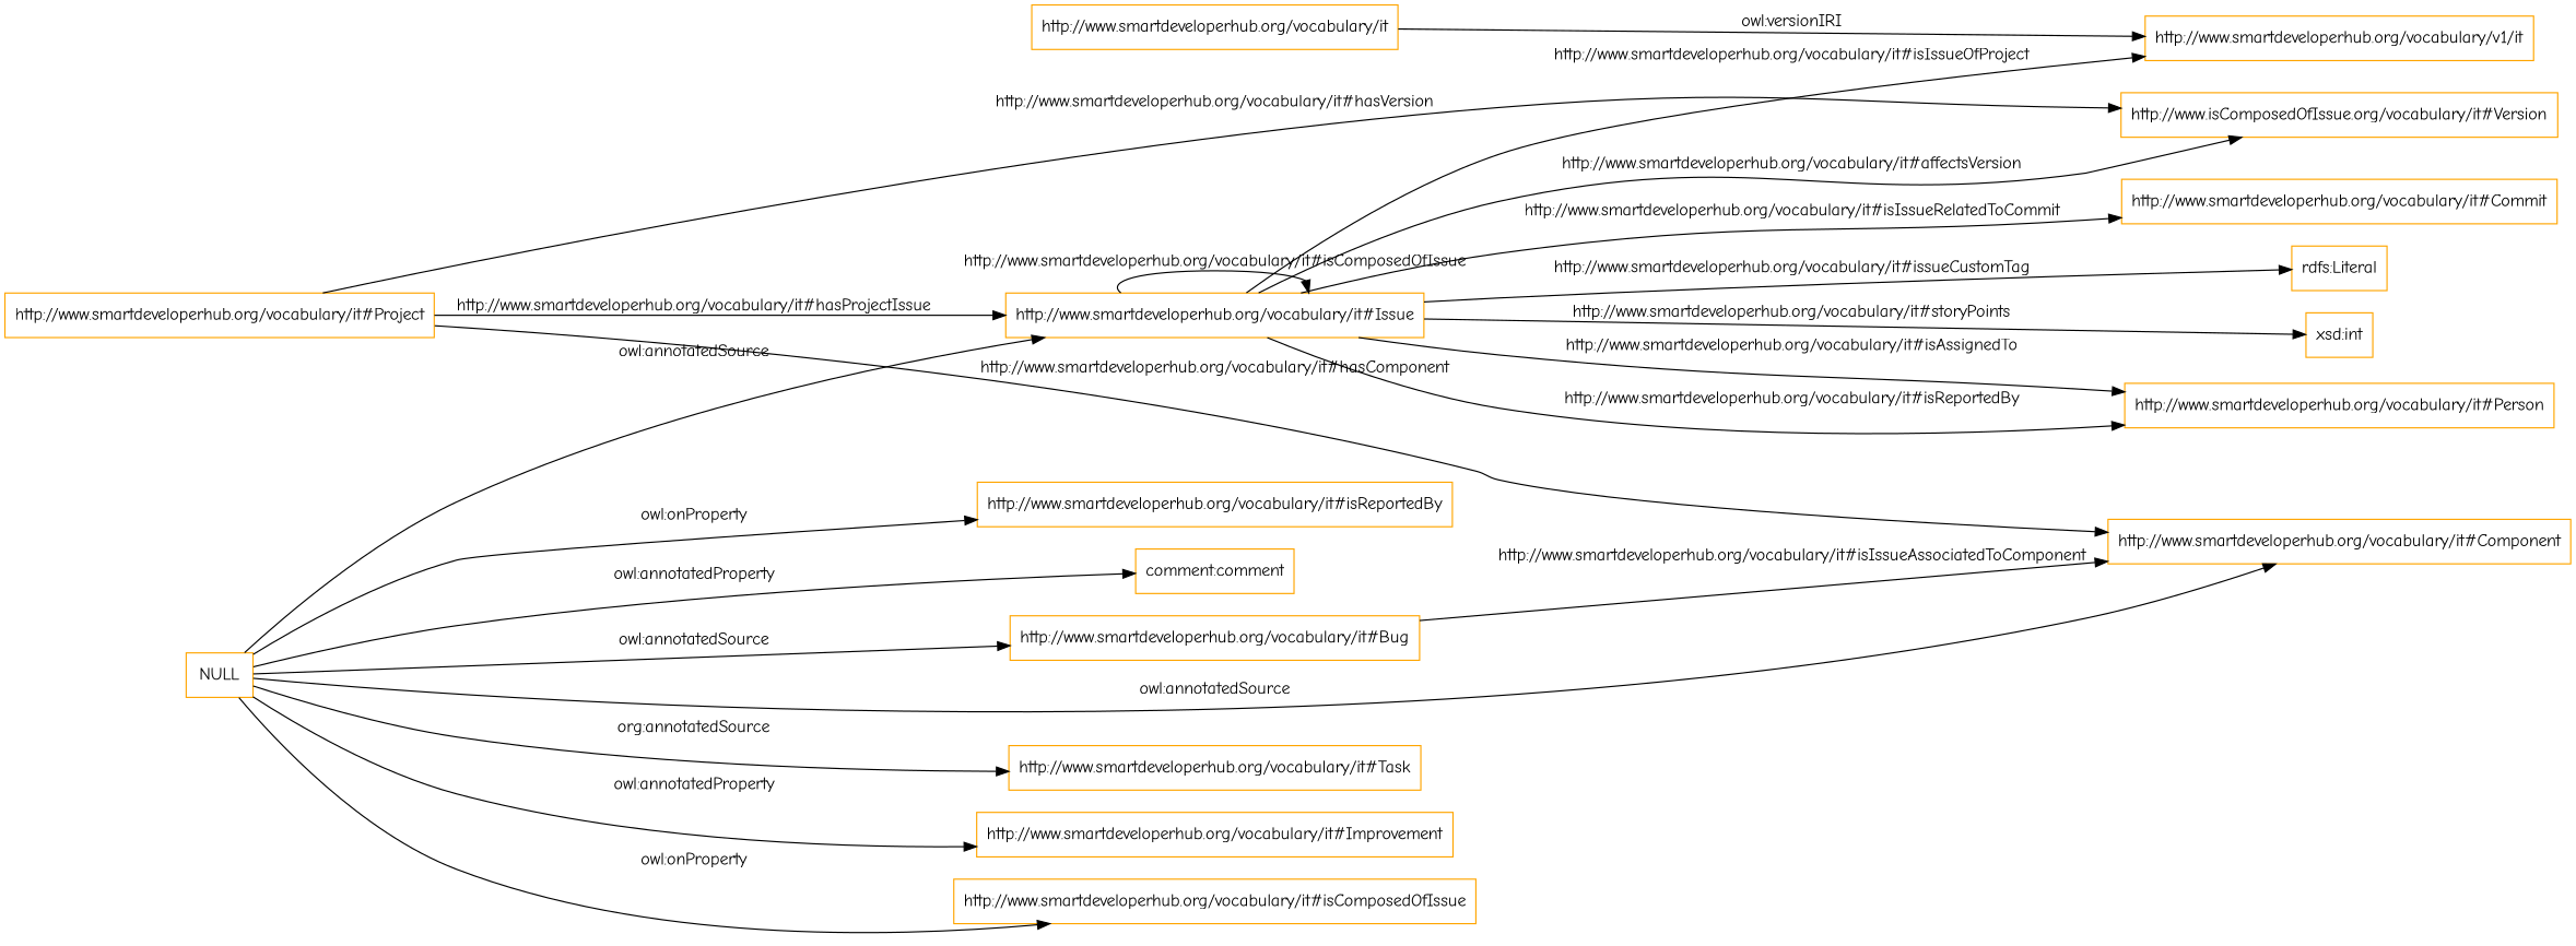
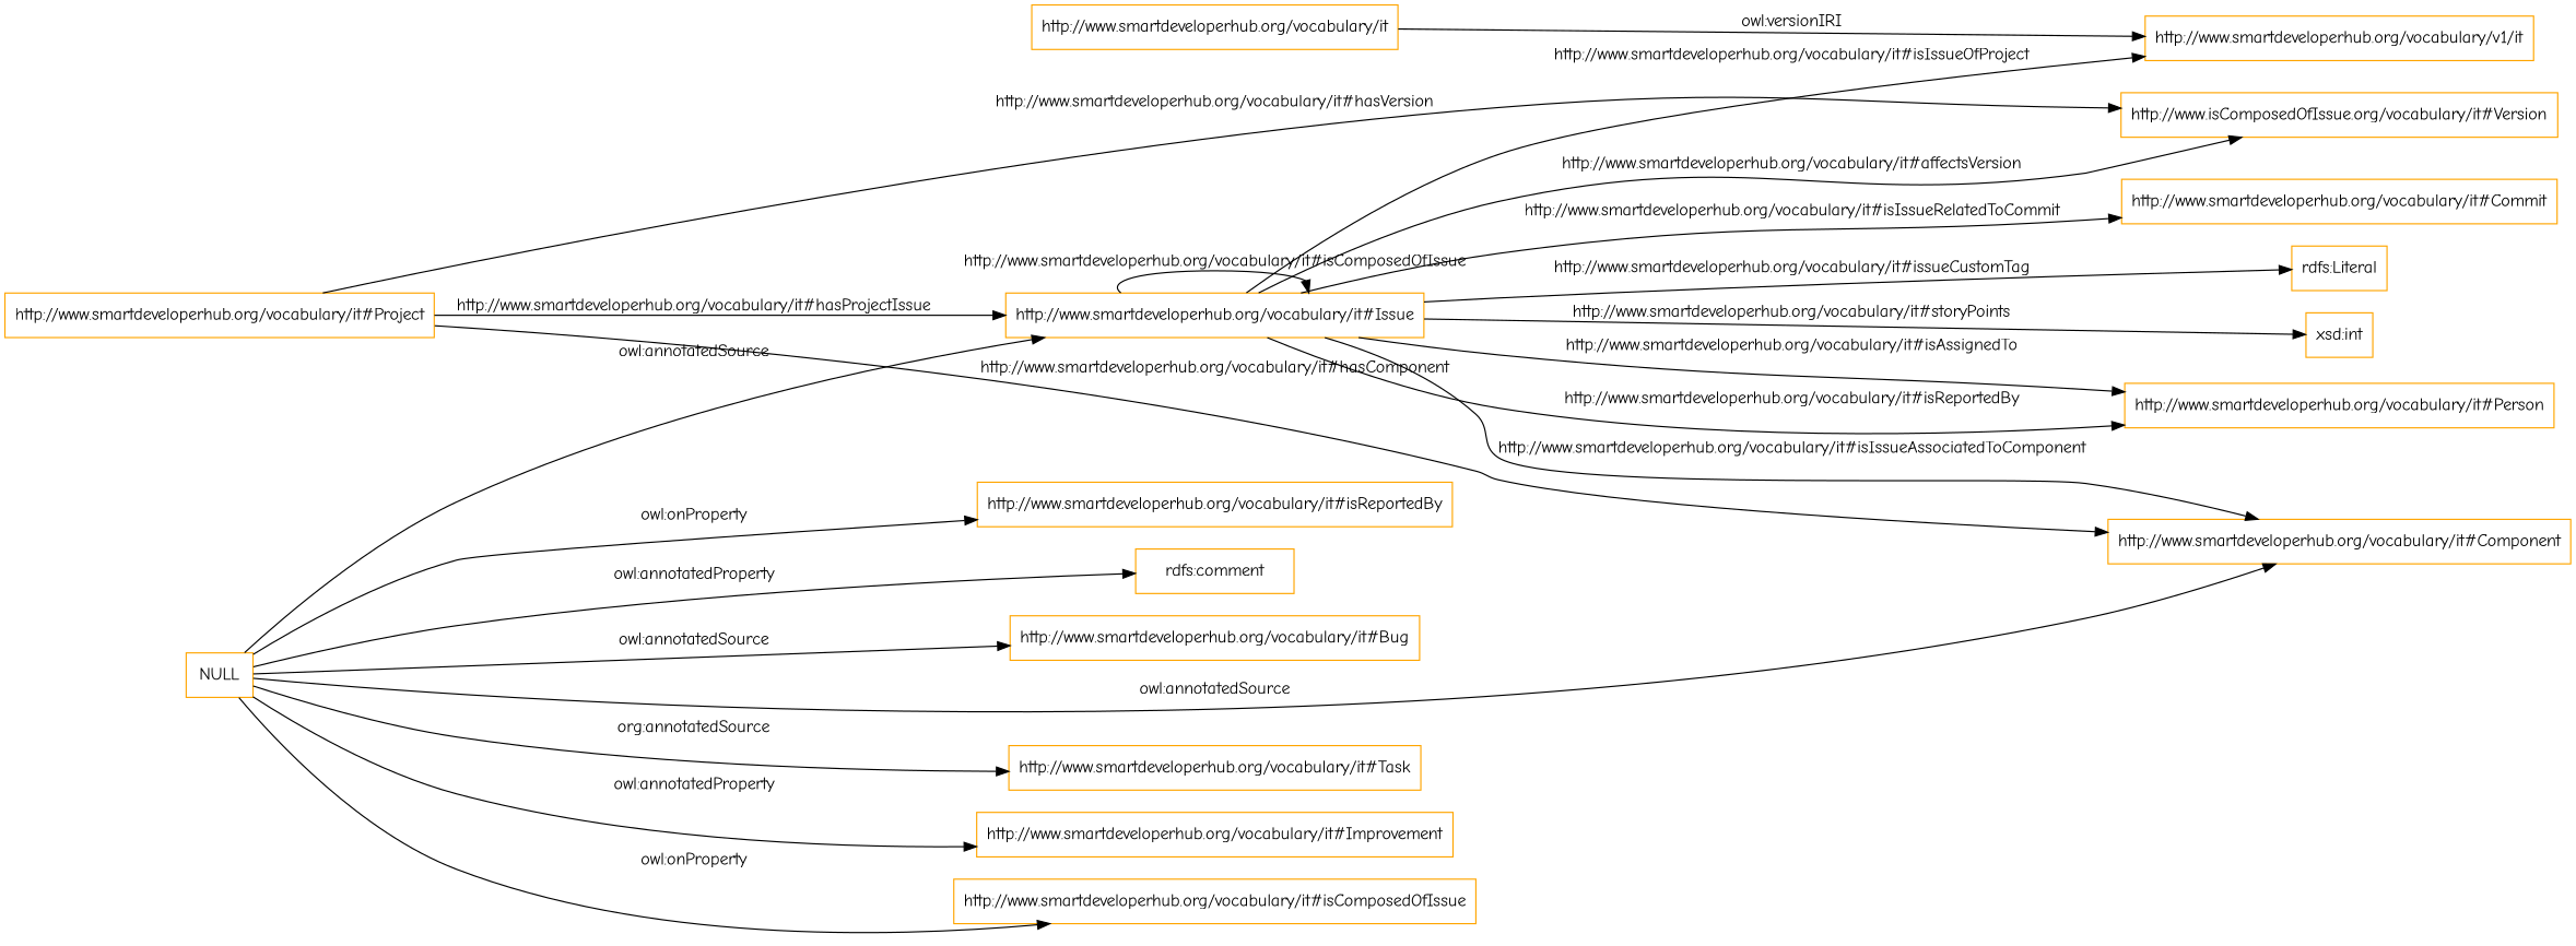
  digraph {
    fontname="Comic Neue"
    rankdir=LR
    node [color=orange fontname="Comic Neue" shape=rectangle]
    edge [fontname="Comic Neue"]
    n1 [label="http://www.isComposedOfIssue.org/vocabulary/it#Version"]
    "http://www.smartdeveloperhub.org/vocabulary/it#Project"
    "http://www.smartdeveloperhub.org/vocabulary/it#Component"
    "http://www.smartdeveloperhub.org/vocabulary/it#Issue"
    "http://www.smartdeveloperhub.org/vocabulary/it#Person"
    "http://www.smartdeveloperhub.org/vocabulary/it#Commit"
    "rdfs:Literal"
    "xsd:int"
    "http://www.smartdeveloperhub.org/vocabulary/v1/it"
    NULL
    "http://www.smartdeveloperhub.org/vocabulary/it#Bug"
    "http://www.smartdeveloperhub.org/vocabulary/it#Task"
    "http://www.smartdeveloperhub.org/vocabulary/it#Improvement"
    "http://www.smartdeveloperhub.org/vocabulary/it#isComposedOfIssue"
    "http://www.smartdeveloperhub.org/vocabulary/it#isReportedBy"
-   "rdfs:comment" [label="comment:comment"]
+   "rdfs:comment"
    "http://www.smartdeveloperhub.org/vocabulary/it"
    "http://www.smartdeveloperhub.org/vocabulary/it#Project" -> n1 [label="http://www.smartdeveloperhub.org/vocabulary/it#hasVersion"]
    "http://www.smartdeveloperhub.org/vocabulary/it#Project" -> "http://www.smartdeveloperhub.org/vocabulary/it#Component" [label="http://www.smartdeveloperhub.org/vocabulary/it#hasComponent"]
    "http://www.smartdeveloperhub.org/vocabulary/it#Project" -> "http://www.smartdeveloperhub.org/vocabulary/it#Issue" [label="http://www.smartdeveloperhub.org/vocabulary/it#hasProjectIssue"]
    "http://www.smartdeveloperhub.org/vocabulary/it#Issue" -> n1 [label="http://www.smartdeveloperhub.org/vocabulary/it#affectsVersion"]
-   "http://www.smartdeveloperhub.org/vocabulary/it#Bug" -> "http://www.smartdeveloperhub.org/vocabulary/it#Component" [label="http://www.smartdeveloperhub.org/vocabulary/it#isIssueAssociatedToComponent"]
+   "http://www.smartdeveloperhub.org/vocabulary/it#Issue" -> "http://www.smartdeveloperhub.org/vocabulary/it#Component" [label="http://www.smartdeveloperhub.org/vocabulary/it#isIssueAssociatedToComponent"]
    "http://www.smartdeveloperhub.org/vocabulary/it#Issue" -> "http://www.smartdeveloperhub.org/vocabulary/it#Issue" [label="http://www.smartdeveloperhub.org/vocabulary/it#isComposedOfIssue"]
    "http://www.smartdeveloperhub.org/vocabulary/it#Issue" -> "http://www.smartdeveloperhub.org/vocabulary/it#Person" [label="http://www.smartdeveloperhub.org/vocabulary/it#isReportedBy"]
    "http://www.smartdeveloperhub.org/vocabulary/it#Issue" -> "http://www.smartdeveloperhub.org/vocabulary/it#Person" [label="http://www.smartdeveloperhub.org/vocabulary/it#isAssignedTo"]
    "http://www.smartdeveloperhub.org/vocabulary/it#Issue" -> "http://www.smartdeveloperhub.org/vocabulary/it#Commit" [label="http://www.smartdeveloperhub.org/vocabulary/it#isIssueRelatedToCommit"]
    "http://www.smartdeveloperhub.org/vocabulary/it#Issue" -> "rdfs:Literal" [label="http://www.smartdeveloperhub.org/vocabulary/it#issueCustomTag"]
    "http://www.smartdeveloperhub.org/vocabulary/it#Issue" -> "xsd:int" [label="http://www.smartdeveloperhub.org/vocabulary/it#storyPoints"]
    "http://www.smartdeveloperhub.org/vocabulary/it#Issue" -> "http://www.smartdeveloperhub.org/vocabulary/v1/it" [label="http://www.smartdeveloperhub.org/vocabulary/it#isIssueOfProject"]
    NULL -> "http://www.smartdeveloperhub.org/vocabulary/it#Component" [label="owl:annotatedSource"]
    NULL -> "http://www.smartdeveloperhub.org/vocabulary/it#Issue" [label="owl:annotatedSource"]
    NULL -> "http://www.smartdeveloperhub.org/vocabulary/it#Bug" [label="owl:annotatedSource"]
    NULL -> "http://www.smartdeveloperhub.org/vocabulary/it#Task" [label="org:annotatedSource"]
    NULL -> "http://www.smartdeveloperhub.org/vocabulary/it#Improvement" [label="owl:annotatedProperty"]
    NULL -> "http://www.smartdeveloperhub.org/vocabulary/it#isComposedOfIssue" [label="owl:onProperty"]
    NULL -> "http://www.smartdeveloperhub.org/vocabulary/it#isReportedBy" [label="owl:onProperty"]
    NULL -> "rdfs:comment" [label="owl:annotatedProperty"]
    "http://www.smartdeveloperhub.org/vocabulary/it" -> "http://www.smartdeveloperhub.org/vocabulary/v1/it" [label="owl:versionIRI"]
  }
